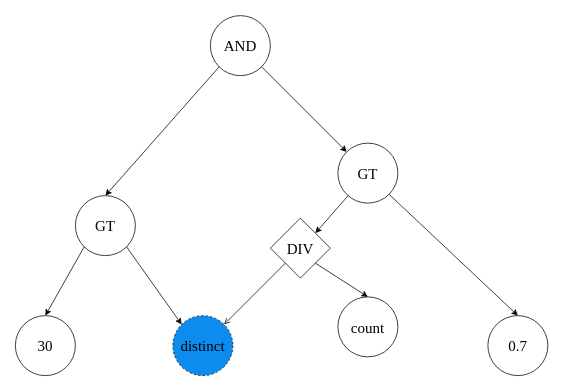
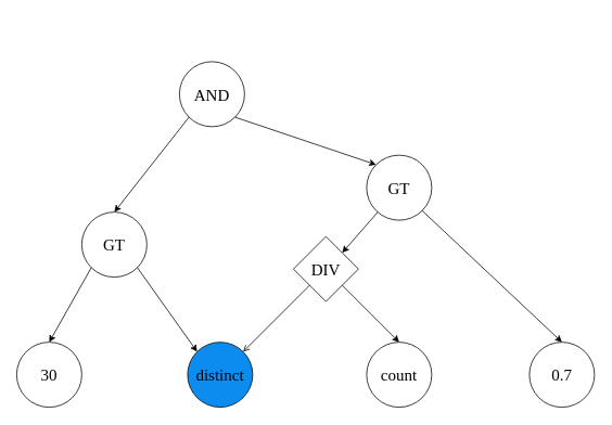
  <mxCell id="0" />
  <mxCell id="1" parent="0" />
- <mxCell id="2" value="&lt;span style=&quot;font-size: 20px&quot;&gt;&lt;font&gt;AND&lt;/font&gt;&lt;/span&gt;" style="ellipse;whiteSpace=wrap;html=1;aspect=fixed;fontStyle=0;fontSize=20;fontFamily=TencentSans;" parent="1" vertex="1"><mxGeometry x="280" width="80" height="80" as="geometry" y="20" /></mxCell>
- <mxCell id="3" value="&lt;span style=&quot;font-size: 20px&quot;&gt;&lt;font&gt;distinct&lt;/font&gt;&lt;/span&gt;" style="ellipse;whiteSpace=wrap;html=1;aspect=fixed;fontStyle=0;fontSize=20;fontFamily=TencentSans;fillColor=#0C8CEF;dashed=1;" parent="1" vertex="1"><mxGeometry x="230" y="420" width="80" height="80" as="geometry" /></mxCell>
- <mxCell id="4" value="&lt;span style=&quot;font-size: 20px&quot;&gt;&lt;font&gt;count&lt;/font&gt;&lt;/span&gt;" style="ellipse;whiteSpace=wrap;html=1;aspect=fixed;fontStyle=0;fontSize=20;fontFamily=TencentSans;" parent="1" vertex="1"><mxGeometry x="450" y="395" width="80" height="80" as="geometry" /></mxCell>
+ <mxCell id="2" value="&lt;span style=&quot;font-size: 20px&quot;&gt;&lt;font&gt;AND&lt;/font&gt;&lt;/span&gt;" style="ellipse;whiteSpace=wrap;html=1;aspect=fixed;fontStyle=0;fontSize=20;fontFamily=TencentSans;" parent="1" vertex="1"><mxGeometry x="220" y="75" width="80" height="80" as="geometry" /></mxCell>
+ <mxCell id="3" value="&lt;span style=&quot;font-size: 20px&quot;&gt;&lt;font&gt;distinct&lt;/font&gt;&lt;/span&gt;" style="ellipse;whiteSpace=wrap;html=1;aspect=fixed;fontStyle=0;fontSize=20;fontFamily=TencentSans;fillColor=#0C8CEF;" parent="1" vertex="1"><mxGeometry x="230" y="420" width="80" height="80" as="geometry" /></mxCell>
+ <mxCell id="4" value="&lt;span style=&quot;font-size: 20px&quot;&gt;&lt;font&gt;count&lt;/font&gt;&lt;/span&gt;" style="ellipse;whiteSpace=wrap;html=1;aspect=fixed;fontStyle=0;fontSize=20;fontFamily=TencentSans;" parent="1" vertex="1"><mxGeometry x="450" y="420" width="80" height="80" as="geometry" /></mxCell>
  <mxCell id="5" value="&lt;span style=&quot;font-size: 20px&quot;&gt;&lt;font&gt;DIV&lt;/font&gt;&lt;/span&gt;" style="rhombus;whiteSpace=wrap;html=1;aspect=fixed;fontStyle=0;fontSize=20;fontFamily=TencentSans;" parent="1" vertex="1"><mxGeometry x="360" y="290" width="80" height="80" as="geometry" /></mxCell>
  <mxCell id="6" value="" style="endArrow=classic;html=1;exitX=1;exitY=1;exitDx=0;exitDy=0;entryX=0;entryY=0;entryDx=0;entryDy=0;fontStyle=0;fontSize=20;fontFamily=TencentSans;" parent="1" source="2" target="12" edge="1"><mxGeometry width="50" height="50" relative="1" as="geometry"><mxPoint x="266.451" y="217.635" as="sourcePoint" /><mxPoint x="420" y="280" as="targetPoint" /></mxGeometry></mxCell>
  <mxCell id="7" value="&lt;span style=&quot;font-size: 20px&quot;&gt;&lt;font&gt;GT&lt;/font&gt;&lt;/span&gt;" style="ellipse;whiteSpace=wrap;html=1;aspect=fixed;fontStyle=0;fontSize=20;fontFamily=TencentSans;" parent="1" vertex="1"><mxGeometry x="100" y="260" width="80" height="80" as="geometry" /></mxCell>
  <mxCell id="8" value="&lt;span style=&quot;font-size: 20px&quot;&gt;&lt;font&gt;30&lt;/font&gt;&lt;/span&gt;" style="ellipse;whiteSpace=wrap;html=1;aspect=fixed;fontStyle=0;fontSize=20;fontFamily=TencentSans;" parent="1" vertex="1"><mxGeometry x="20" y="420" width="80" height="80" as="geometry" /></mxCell>
  <mxCell id="9" value="" style="endArrow=classic;html=1;exitX=0;exitY=1;exitDx=0;exitDy=0;fontStyle=0;fontSize=20;fontFamily=TencentSans;entryX=0.5;entryY=0;entryDx=0;entryDy=0;" parent="1" source="7" target="8" edge="1"><mxGeometry width="50" height="50" relative="1" as="geometry"><mxPoint x="308.284" y="208.284" as="sourcePoint" /><mxPoint x="70" y="420" as="targetPoint" /></mxGeometry></mxCell>
  <mxCell id="10" value="" style="endArrow=classic;html=1;exitX=1;exitY=1;exitDx=0;exitDy=0;fontStyle=0;fontSize=20;fontFamily=TencentSans;entryX=0;entryY=0;entryDx=0;entryDy=0;" parent="1" source="7" target="3" edge="1"><mxGeometry width="50" height="50" relative="1" as="geometry"><mxPoint x="131.716" y="358.284" as="sourcePoint" /><mxPoint x="210" y="420" as="targetPoint" /></mxGeometry></mxCell>
  <mxCell id="11" value="" style="endArrow=classic;html=1;exitX=0;exitY=1;exitDx=0;exitDy=0;entryX=0.5;entryY=0;entryDx=0;entryDy=0;fontStyle=0;fontSize=20;fontFamily=TencentSans;" parent="1" source="2" target="7" edge="1"><mxGeometry width="50" height="50" relative="1" as="geometry"><mxPoint x="121.716" y="338.284" as="sourcePoint" /><mxPoint x="80" y="430" as="targetPoint" /></mxGeometry></mxCell>
  <mxCell id="12" value="&lt;span style=&quot;font-size: 20px;&quot;&gt;GT&lt;/span&gt;" style="ellipse;whiteSpace=wrap;html=1;aspect=fixed;fontStyle=0;fontSize=20;fontFamily=TencentSans;" parent="1" vertex="1"><mxGeometry x="450" y="190" width="80" height="80" as="geometry" /></mxCell>
  <mxCell id="13" value="&lt;span style=&quot;font-size: 20px&quot;&gt;&lt;font&gt;0.7&lt;/font&gt;&lt;/span&gt;" style="ellipse;whiteSpace=wrap;html=1;aspect=fixed;fontStyle=0;fontSize=20;fontFamily=TencentSans;" parent="1" vertex="1"><mxGeometry x="650" y="420" width="80" height="80" as="geometry" /></mxCell>
  <mxCell id="14" value="" style="endArrow=classic;html=1;entryX=1;entryY=0;entryDx=0;entryDy=0;fontStyle=0;fontSize=20;fontFamily=TencentSans;" parent="1" source="12" target="5" edge="1"><mxGeometry width="50" height="50" relative="1" as="geometry"><mxPoint x="318.284" y="158.284" as="sourcePoint" /><mxPoint x="400" y="310" as="targetPoint" /></mxGeometry></mxCell>
  <mxCell id="15" value="" style="endArrow=classic;html=1;exitX=1;exitY=1;exitDx=0;exitDy=0;entryX=0.5;entryY=0;entryDx=0;entryDy=0;fontStyle=0;fontSize=20;fontFamily=TencentSans;" parent="1" source="12" target="13" edge="1"><mxGeometry width="50" height="50" relative="1" as="geometry"><mxPoint x="328.284" y="168.284" as="sourcePoint" /><mxPoint x="640" y="480" as="targetPoint" /></mxGeometry></mxCell>
  <mxCell id="16" value="" style="endArrow=classic;html=1;exitX=1;exitY=1;exitDx=0;exitDy=0;fontStyle=0;fontSize=20;fontFamily=TencentSans;entryX=0.5;entryY=0;entryDx=0;entryDy=0;" parent="1" source="5" target="4" edge="1"><mxGeometry width="50" height="50" relative="1" as="geometry"><mxPoint x="188.284" y="348.284" as="sourcePoint" /><mxPoint x="490" y="440" as="targetPoint" /></mxGeometry></mxCell>
  <mxCell id="17" value="" style="endArrow=open;html=1;exitX=0;exitY=1;exitDx=0;exitDy=0;fontStyle=0;fontSize=20;fontFamily=TencentSans;entryX=1;entryY=0;entryDx=0;entryDy=0;" parent="1" source="5" target="3" edge="1"><mxGeometry width="50" height="50" relative="1" as="geometry"><mxPoint x="178.284" y="338.284" as="sourcePoint" /><mxPoint x="330" y="420" as="targetPoint" /></mxGeometry></mxCell>
